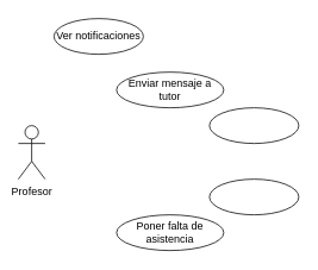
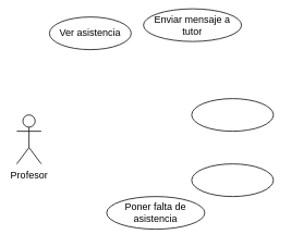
  <mxCell id="0" />
  <mxCell id="1" parent="0" />
  <mxCell id="2" value="Profesor" style="shape=umlActor;verticalLabelPosition=bottom;verticalAlign=top;html=1;outlineConnect=0;" parent="1" vertex="1"><mxGeometry x="20" y="140" width="30" height="60" as="geometry" /></mxCell>
- <mxCell id="3" value="Ver notificaciones" style="ellipse;whiteSpace=wrap;html=1;" parent="1" vertex="1"><mxGeometry x="60" y="20" width="100" height="40" as="geometry" /></mxCell>
- <mxCell id="4" value="Enviar mensaje a tutor" style="ellipse;whiteSpace=wrap;html=1;" parent="1" vertex="1"><mxGeometry x="130" y="80" width="120" height="40" as="geometry" /></mxCell>
+ <mxCell id="3" value="Ver asistencia" style="ellipse;whiteSpace=wrap;html=1;" parent="1" vertex="1"><mxGeometry x="60" y="20" width="100" height="40" as="geometry" /></mxCell>
+ <mxCell id="4" value="Enviar mensaje a tutor" style="ellipse;whiteSpace=wrap;html=1;" parent="1" vertex="1"><mxGeometry x="175" y="10" width="120" height="40" as="geometry" /></mxCell>
  <mxCell id="5" value="Poner falta de asistencia" style="ellipse;whiteSpace=wrap;html=1;" parent="1" vertex="1"><mxGeometry x="130" y="240" width="120" height="40" as="geometry" /></mxCell>
  <mxCell id="6" value="" style="ellipse;whiteSpace=wrap;html=1;" parent="1" vertex="1"><mxGeometry x="234" y="200" width="100" height="40" as="geometry" /></mxCell>
  <mxCell id="7" value="" style="ellipse;whiteSpace=wrap;html=1;" vertex="1" parent="1"><mxGeometry x="234" y="120" width="100" height="40" as="geometry" /></mxCell>
